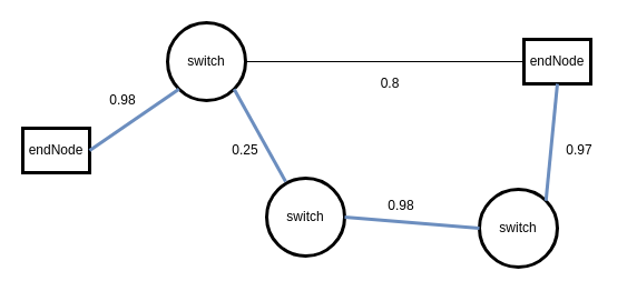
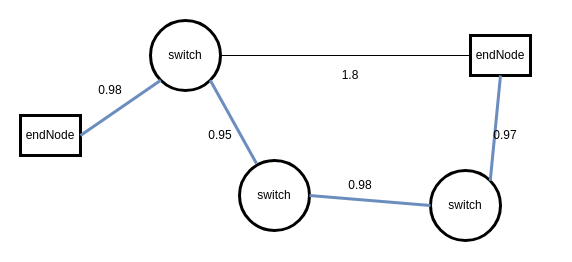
  <mxCell id="0" />
  <mxCell id="1" parent="0" />
  <mxCell id="2" value="switch" style="ellipse;whiteSpace=wrap;html=1;fillColor=none;strokeColor=default;strokeWidth=3;" parent="1" vertex="1"><mxGeometry x="150" y="20" width="70" height="70" as="geometry" /></mxCell>
  <mxCell id="3" value="switch" style="ellipse;whiteSpace=wrap;html=1;fillColor=none;strokeColor=default;strokeWidth=3;" vertex="1" parent="1"><mxGeometry x="239" y="160" width="70" height="70" as="geometry" /></mxCell>
  <mxCell id="4" value="switch" style="ellipse;whiteSpace=wrap;html=1;fillColor=none;strokeColor=default;strokeWidth=3;" vertex="1" parent="1"><mxGeometry x="430" y="170" width="70" height="70" as="geometry" /></mxCell>
  <mxCell id="5" value="endNode" style="rounded=0;whiteSpace=wrap;html=1;fillColor=none;strokeColor=default;strokeWidth=3;" vertex="1" parent="1"><mxGeometry x="20" y="115" width="60" height="40" as="geometry" /></mxCell>
  <mxCell id="6" value="" style="endArrow=none;html=1;rounded=0;entryX=1;entryY=0.5;entryDx=0;entryDy=0;exitX=0;exitY=1;exitDx=0;exitDy=0;fillColor=#dae8fc;strokeColor=#6c8ebf;strokeWidth=3;" edge="1" parent="1" source="2" target="5"><mxGeometry width="50" height="50" relative="1" as="geometry"><mxPoint x="160" y="-115" as="sourcePoint" /><mxPoint x="90" y="-100" as="targetPoint" /></mxGeometry></mxCell>
  <mxCell id="7" value="" style="endArrow=none;html=1;rounded=0;exitX=1;exitY=0.5;exitDx=0;exitDy=0;entryX=0;entryY=0.5;entryDx=0;entryDy=0;" edge="1" parent="1" source="2" target="10"><mxGeometry width="50" height="50" relative="1" as="geometry"><mxPoint x="250" y="220" as="sourcePoint" /><mxPoint x="339.02" y="64.99" as="targetPoint" /></mxGeometry></mxCell>
  <mxCell id="8" value="" style="endArrow=none;html=1;rounded=0;exitX=1;exitY=1;exitDx=0;exitDy=0;entryX=0.243;entryY=0.043;entryDx=0;entryDy=0;entryPerimeter=0;strokeWidth=3;fillColor=#dae8fc;strokeColor=#6c8ebf;" edge="1" parent="1" source="2" target="3"><mxGeometry width="50" height="50" relative="1" as="geometry"><mxPoint x="250" y="220" as="sourcePoint" /><mxPoint x="300" y="170" as="targetPoint" /></mxGeometry></mxCell>
  <mxCell id="9" value="" style="endArrow=none;html=1;rounded=0;entryX=0;entryY=0.5;entryDx=0;entryDy=0;exitX=1;exitY=0.5;exitDx=0;exitDy=0;fillColor=#dae8fc;strokeColor=#6c8ebf;strokeWidth=3;" edge="1" parent="1" source="3" target="4"><mxGeometry width="50" height="50" relative="1" as="geometry"><mxPoint x="250" y="220" as="sourcePoint" /><mxPoint x="300" y="170" as="targetPoint" /></mxGeometry></mxCell>
  <mxCell id="10" value="endNode" style="rounded=0;whiteSpace=wrap;html=1;fillColor=none;strokeColor=default;strokeWidth=3;" vertex="1" parent="1"><mxGeometry x="470" y="35" width="60" height="40" as="geometry" /></mxCell>
  <mxCell id="11" value="" style="endArrow=none;html=1;rounded=0;entryX=0.5;entryY=1;entryDx=0;entryDy=0;exitX=1;exitY=0;exitDx=0;exitDy=0;fillColor=#dae8fc;strokeColor=#6c8ebf;strokeWidth=3;" edge="1" parent="1" source="4" target="10"><mxGeometry width="50" height="50" relative="1" as="geometry"><mxPoint x="420" y="85" as="sourcePoint" /><mxPoint x="570" y="85" as="targetPoint" /></mxGeometry></mxCell>
  <mxCell id="12" value="0.98" style="text;html=1;align=center;verticalAlign=middle;whiteSpace=wrap;rounded=0;" vertex="1" parent="1"><mxGeometry x="80" y="75" width="60" height="30" as="geometry" /></mxCell>
- <mxCell id="13" value="0.8" style="text;html=1;align=center;verticalAlign=middle;whiteSpace=wrap;rounded=0;" vertex="1" parent="1"><mxGeometry x="320" y="60" width="60" height="30" as="geometry" /></mxCell>
- <mxCell id="14" value="0.25" style="text;html=1;align=center;verticalAlign=middle;whiteSpace=wrap;rounded=0;" vertex="1" parent="1"><mxGeometry x="190" y="120" width="60" height="30" as="geometry" /></mxCell>
+ <mxCell id="13" value="1.8" style="text;html=1;align=center;verticalAlign=middle;whiteSpace=wrap;rounded=0;" vertex="1" parent="1"><mxGeometry x="320" y="60" width="60" height="30" as="geometry" /></mxCell>
+ <mxCell id="14" value="0.95" style="text;html=1;align=center;verticalAlign=middle;whiteSpace=wrap;rounded=0;" vertex="1" parent="1"><mxGeometry x="190" y="120" width="60" height="30" as="geometry" /></mxCell>
  <mxCell id="15" value="0.98" style="text;html=1;align=center;verticalAlign=middle;whiteSpace=wrap;rounded=0;" vertex="1" parent="1"><mxGeometry x="330" y="170" width="60" height="30" as="geometry" /></mxCell>
- <mxCell id="16" value="0.97" style="text;html=1;align=center;verticalAlign=middle;whiteSpace=wrap;rounded=0;" vertex="1" parent="1"><mxGeometry x="490" y="120" width="60" height="30" as="geometry" /></mxCell>
+ <mxCell id="16" value="0.97" style="text;html=1;align=center;verticalAlign=middle;whiteSpace=wrap;rounded=0;" vertex="1" parent="1"><mxGeometry x="475" y="120" width="60" height="30" as="geometry" /></mxCell>
